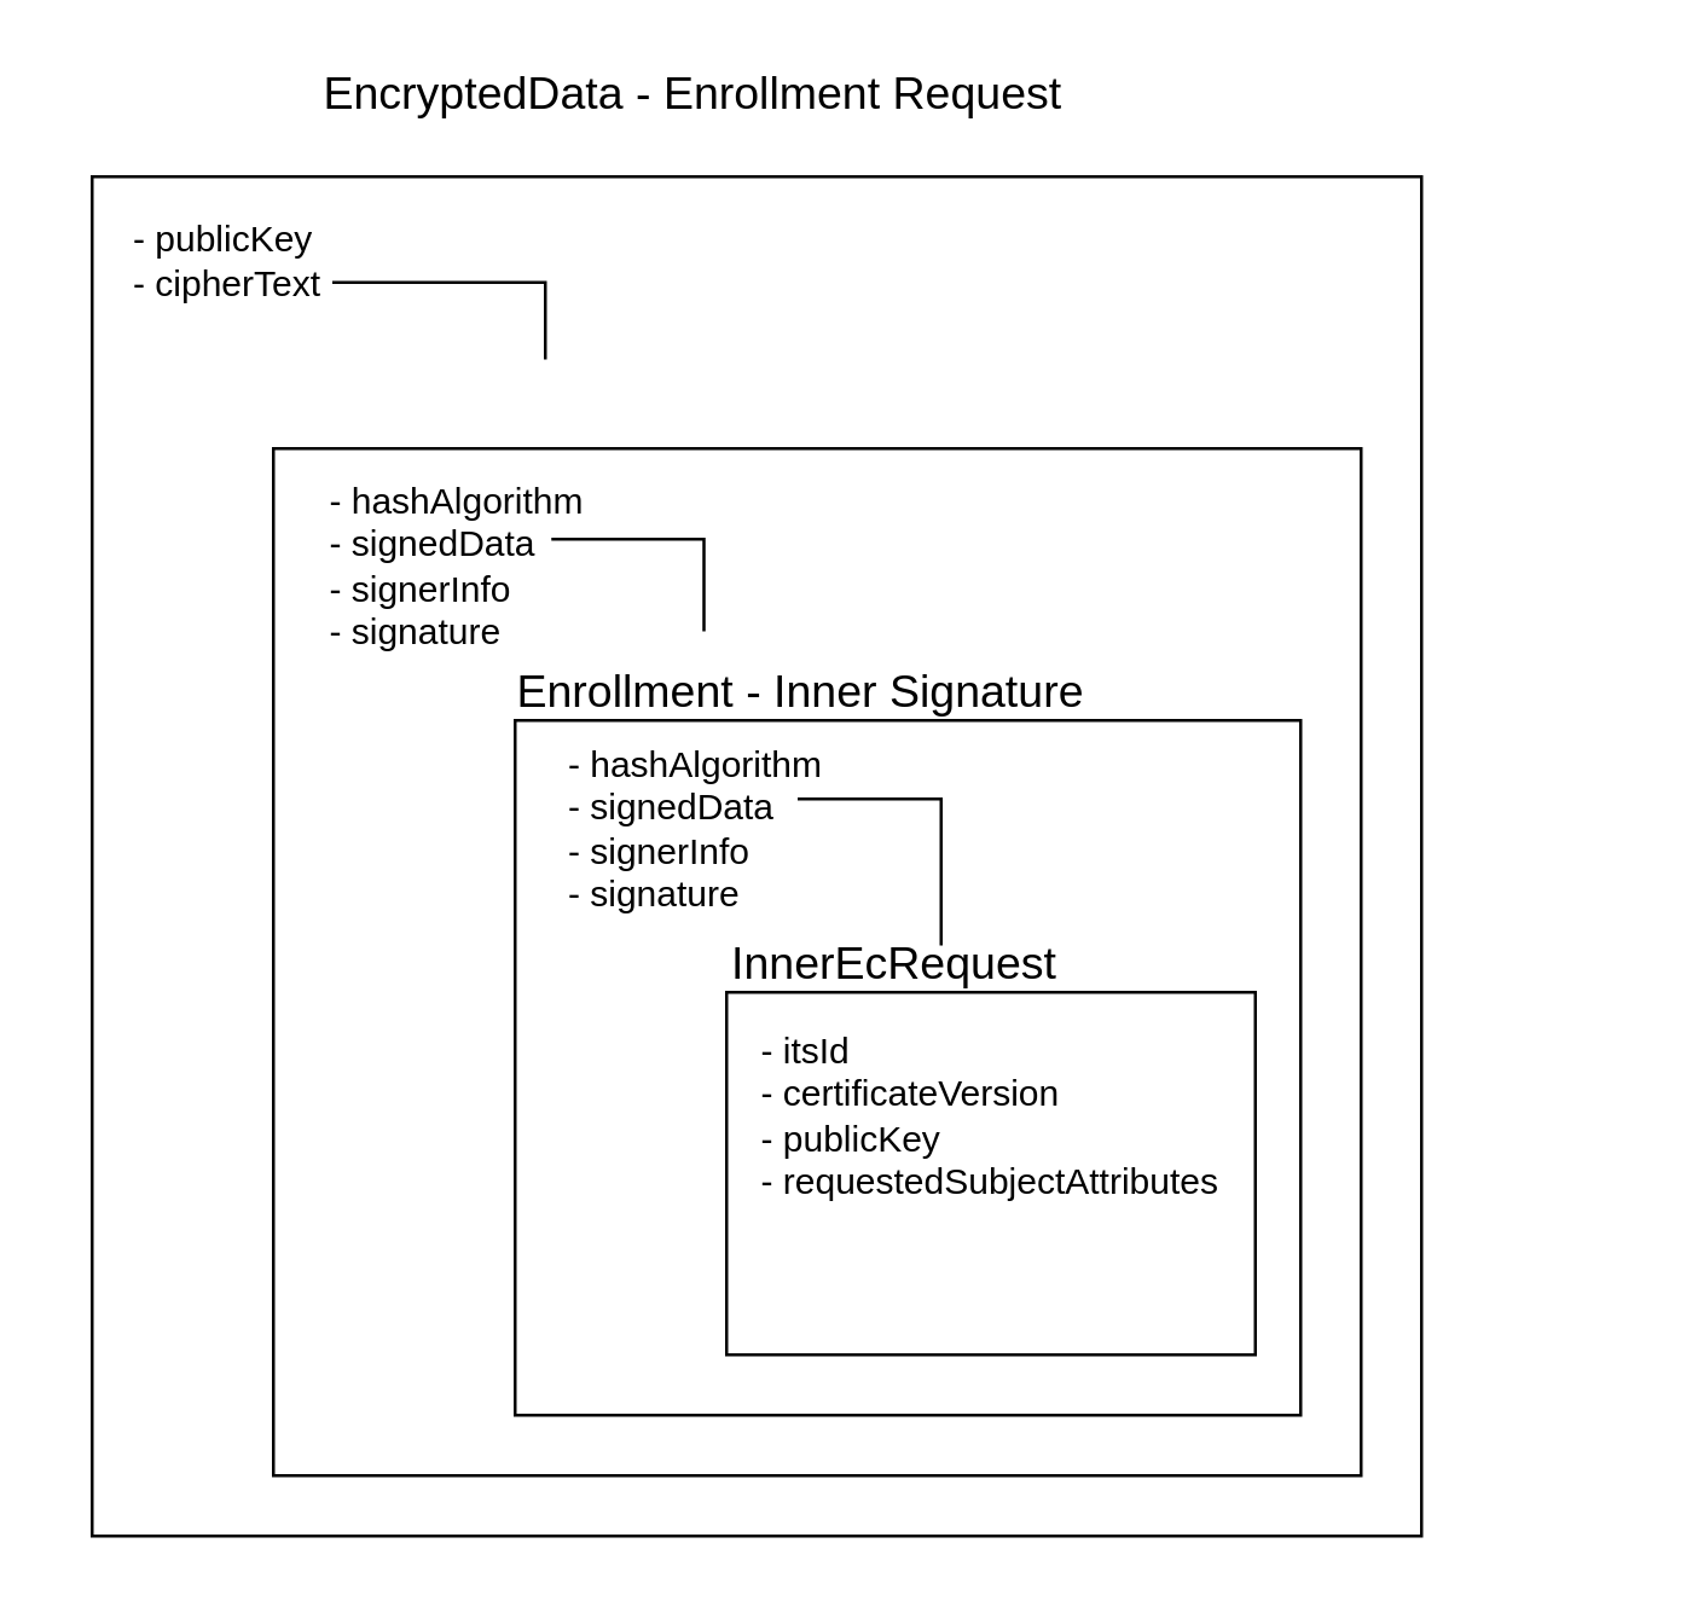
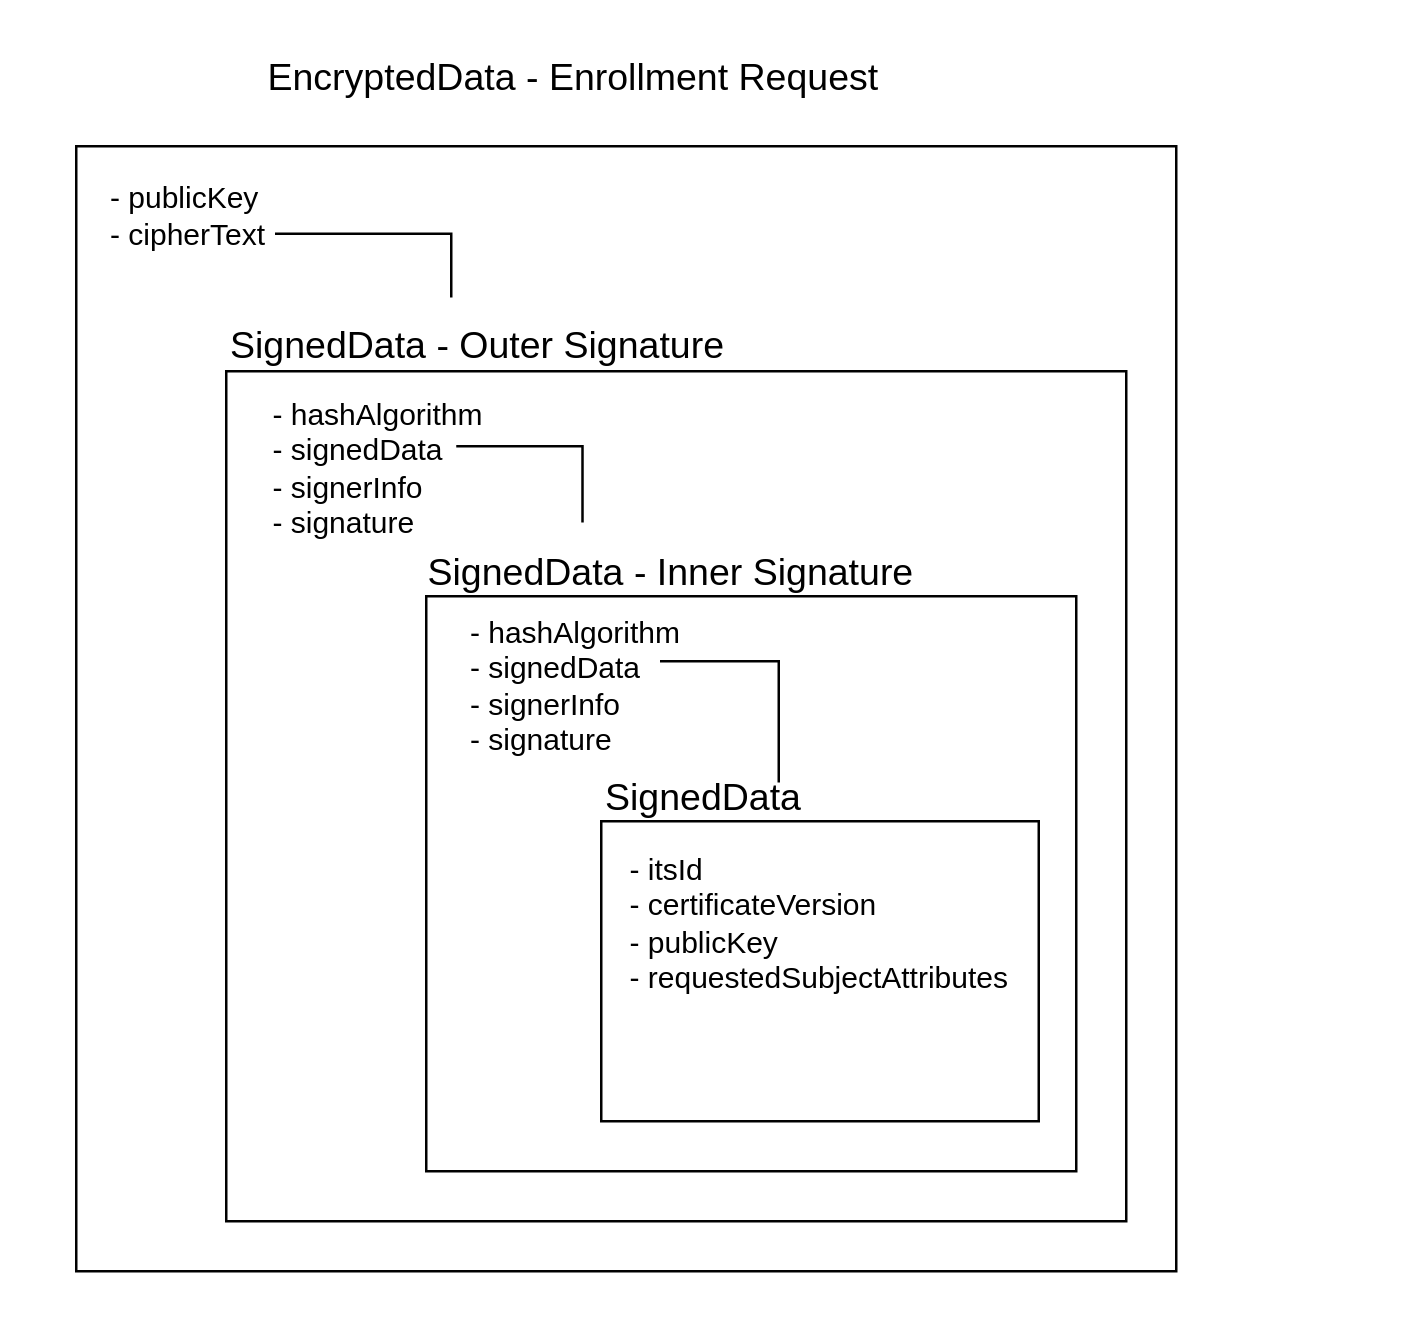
  <mxCell id="0" />
  <mxCell id="1" parent="0" />
  <mxCell id="2" value="" style="rounded=0;whiteSpace=wrap;html=1;fontSize=15;" parent="1" vertex="1"><mxGeometry x="30" y="58" width="440" height="450" as="geometry" /></mxCell>
  <mxCell id="3" value="" style="rounded=0;whiteSpace=wrap;html=1;fontSize=15;" parent="1" vertex="1"><mxGeometry x="90" y="148" width="360" height="340" as="geometry" /></mxCell>
  <mxCell id="4" value="" style="rounded=0;whiteSpace=wrap;html=1;fontSize=15;" parent="1" vertex="1"><mxGeometry x="170" y="238" width="260" height="230" as="geometry" /></mxCell>
  <mxCell id="5" value="" style="rounded=0;whiteSpace=wrap;html=1;fontSize=15;" parent="1" vertex="1"><mxGeometry x="240" y="328" width="175" height="120" as="geometry" /></mxCell>
  <mxCell id="6" value="EncryptedData - Enrollment Request" style="text;html=1;strokeColor=none;fillColor=none;align=left;verticalAlign=middle;whiteSpace=wrap;rounded=0;fontSize=15;" parent="1" vertex="1"><mxGeometry x="105" y="20" width="300" height="20" as="geometry" /></mxCell>
- <mxCell id="7" value="Enrollment - Inner Signature" style="text;html=1;strokeColor=none;fillColor=none;align=left;verticalAlign=middle;whiteSpace=wrap;rounded=0;fontSize=15;" parent="1" vertex="1"><mxGeometry x="169" y="213" width="300" height="30" as="geometry" /></mxCell>
- <mxCell id="9" value="InnerEcRequest" style="text;html=1;strokeColor=none;fillColor=none;align=left;verticalAlign=middle;whiteSpace=wrap;rounded=0;fontSize=15;" parent="1" vertex="1"><mxGeometry x="240" y="308" width="300" height="20" as="geometry" /></mxCell>
+ <mxCell id="7" value="SignedData - Inner Signature" style="text;html=1;strokeColor=none;fillColor=none;align=left;verticalAlign=middle;whiteSpace=wrap;rounded=0;fontSize=15;" parent="1" vertex="1"><mxGeometry x="169" y="213" width="300" height="30" as="geometry" /></mxCell>
+ <mxCell id="8" value="SignedData - Outer Signature" style="text;html=1;strokeColor=none;fillColor=none;align=left;verticalAlign=middle;whiteSpace=wrap;rounded=0;fontSize=15;" parent="1" vertex="1"><mxGeometry x="90" y="127" width="300" height="20" as="geometry" /></mxCell>
+ <mxCell id="9" value="SignedData" style="text;html=1;strokeColor=none;fillColor=none;align=left;verticalAlign=middle;whiteSpace=wrap;rounded=0;fontSize=15;" parent="1" vertex="1"><mxGeometry x="240" y="308" width="300" height="20" as="geometry" /></mxCell>
  <mxCell id="10" value="&lt;div style=&quot;font-size: 14px&quot; align=&quot;left&quot;&gt;&lt;font style=&quot;font-size: 12px&quot;&gt;- publicKey&lt;/font&gt;&lt;/div&gt;&lt;div style=&quot;font-size: 12px&quot; align=&quot;left&quot;&gt;&lt;font style=&quot;font-size: 12px&quot;&gt;- cipherText&lt;br&gt;&lt;/font&gt;&lt;/div&gt;" style="text;html=1;strokeColor=none;fillColor=none;align=center;verticalAlign=middle;whiteSpace=wrap;rounded=0;fontSize=15;" parent="1" vertex="1"><mxGeometry x="20" y="55" width="110" height="60" as="geometry" /></mxCell>
  <mxCell id="11" value="" style="shape=partialRectangle;whiteSpace=wrap;html=1;bottom=0;right=0;fillColor=none;fontSize=15;align=left;direction=south;" parent="1" vertex="1"><mxGeometry x="110" y="93" width="70" height="25" as="geometry" /></mxCell>
  <mxCell id="12" value="&lt;div style=&quot;font-size: 14px&quot; align=&quot;left&quot;&gt;&lt;font style=&quot;font-size: 12px&quot;&gt;- hashAlgorithm&lt;br&gt;&lt;/font&gt;&lt;/div&gt;&lt;div style=&quot;font-size: 12px&quot; align=&quot;left&quot;&gt;&lt;font style=&quot;font-size: 12px&quot;&gt;- signedData&lt;/font&gt;&lt;/div&gt;&lt;div style=&quot;font-size: 12px&quot; align=&quot;left&quot;&gt;&lt;font style=&quot;font-size: 12px&quot;&gt;- signerInfo&lt;/font&gt;&lt;/div&gt;&lt;div style=&quot;font-size: 12px&quot; align=&quot;left&quot;&gt;&lt;font style=&quot;font-size: 12px&quot;&gt;- signature&lt;br&gt;&lt;/font&gt;&lt;/div&gt;" style="text;html=1;strokeColor=none;fillColor=none;align=center;verticalAlign=middle;whiteSpace=wrap;rounded=0;fontSize=15;" parent="1" vertex="1"><mxGeometry x="95.5" y="156" width="110" height="60" as="geometry" /></mxCell>
  <mxCell id="13" value="" style="shape=partialRectangle;whiteSpace=wrap;html=1;bottom=0;right=0;fillColor=none;fontSize=15;align=left;direction=south;" parent="1" vertex="1"><mxGeometry x="182.5" y="178" width="50" height="30" as="geometry" /></mxCell>
  <mxCell id="14" value="&lt;div style=&quot;font-size: 14px&quot; align=&quot;left&quot;&gt;&lt;font style=&quot;font-size: 12px&quot;&gt;- hashAlgorithm&lt;br&gt;&lt;/font&gt;&lt;/div&gt;&lt;div style=&quot;font-size: 12px&quot; align=&quot;left&quot;&gt;&lt;font style=&quot;font-size: 12px&quot;&gt;- signedData&lt;/font&gt;&lt;/div&gt;&lt;div style=&quot;font-size: 12px&quot; align=&quot;left&quot;&gt;&lt;font style=&quot;font-size: 12px&quot;&gt;- signerInfo&lt;/font&gt;&lt;/div&gt;&lt;div style=&quot;font-size: 12px&quot; align=&quot;left&quot;&gt;&lt;font style=&quot;font-size: 12px&quot;&gt;- signature&lt;br&gt;&lt;/font&gt;&lt;/div&gt;" style="text;html=1;strokeColor=none;fillColor=none;align=center;verticalAlign=middle;whiteSpace=wrap;rounded=0;fontSize=15;" parent="1" vertex="1"><mxGeometry x="174.5" y="243" width="110" height="60" as="geometry" /></mxCell>
  <mxCell id="15" value="" style="shape=partialRectangle;whiteSpace=wrap;html=1;bottom=0;right=0;fillColor=none;fontSize=15;align=left;direction=south;" parent="1" vertex="1"><mxGeometry x="264" y="264" width="47" height="48" as="geometry" /></mxCell>
  <mxCell id="16" value="&lt;div style=&quot;font-size: 14px&quot; align=&quot;left&quot;&gt;&lt;font style=&quot;font-size: 12px&quot;&gt;- itsId&lt;br&gt;&lt;/font&gt;&lt;/div&gt;&lt;div style=&quot;font-size: 12px&quot; align=&quot;left&quot;&gt;&lt;font style=&quot;font-size: 12px&quot;&gt;- certificateVersion&lt;/font&gt;&lt;/div&gt;&lt;div style=&quot;font-size: 12px&quot; align=&quot;left&quot;&gt;&lt;font style=&quot;font-size: 12px&quot;&gt;- publicKey&lt;br&gt;&lt;/font&gt;&lt;/div&gt;&lt;div style=&quot;font-size: 12px&quot; align=&quot;left&quot;&gt;&lt;font style=&quot;font-size: 12px&quot;&gt;- requestedSubjectAttributes&lt;br&gt;&lt;/font&gt;&lt;/div&gt;" style="text;html=1;strokeColor=none;fillColor=none;align=center;verticalAlign=middle;whiteSpace=wrap;rounded=0;fontSize=15;" parent="1" vertex="1"><mxGeometry x="245" y="338" width="165" height="60" as="geometry" /></mxCell>
